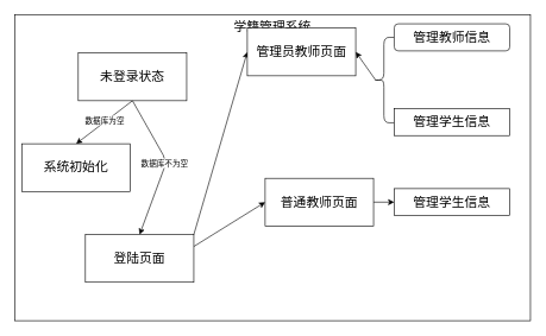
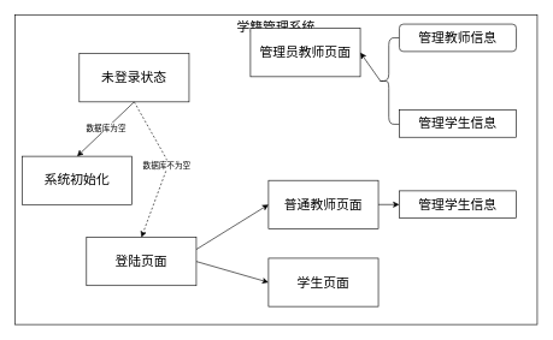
  <mxCell id="0" />
  <mxCell id="1" parent="0" />
  <mxCell id="2" value="学籍管理系统" style="whiteSpace=wrap;html=1;fillColor=light-dark(#FFFFFF,#FFFFFF);strokeColor=light-dark(#000000,#000000);fontColor=light-dark(#000000,#000000);fontSize=18;verticalAlign=top;" vertex="1" parent="1"><mxGeometry x="20" y="20" width="723" height="430" as="geometry" /></mxCell>
  <mxCell id="3" value="" style="edgeStyle=none;html=1;exitX=0.5;exitY=1;exitDx=0;exitDy=0;entryX=0.5;entryY=0;entryDx=0;entryDy=0;strokeColor=light-dark(#000000,#000000);" edge="1" parent="1" source="5" target="6"><mxGeometry relative="1" as="geometry" /></mxCell>
  <mxCell id="4" value="&lt;font style=&quot;color: light-dark(rgb(0, 0, 0), rgb(0, 0, 0)); background-color: light-dark(rgb(255, 255, 255), rgb(255, 255, 255));&quot;&gt;数据库为空&lt;/font&gt;" style="edgeLabel;html=1;align=center;verticalAlign=middle;resizable=0;points=[];fontStyle=0" vertex="1" connectable="0" parent="3"><mxGeometry x="-0.029" y="-2" relative="1" as="geometry"><mxPoint as="offset" /></mxGeometry></mxCell>
  <mxCell id="5" value="&lt;font style=&quot;color: light-dark(rgb(0, 0, 0), rgb(0, 0, 0));&quot;&gt;未登录状态&lt;/font&gt;" style="whiteSpace=wrap;html=1;fillColor=light-dark(#FFFFFF,#FFFFFF);strokeColor=light-dark(#000000,#000000);verticalAlign=middle;fontSize=18;" vertex="1" parent="1"><mxGeometry x="109" y="74" width="152" height="67" as="geometry" /></mxCell>
- <mxCell id="6" value="&lt;font style=&quot;color: light-dark(rgb(0, 0, 0), rgb(0, 0, 0));&quot;&gt;系统初始化&lt;/font&gt;" style="whiteSpace=wrap;html=1;fillColor=light-dark(#FFFFFF,#FFFFFF);strokeColor=light-dark(#000000,#000000);verticalAlign=middle;fontSize=18;" vertex="1" parent="1"><mxGeometry x="30" y="201.5" width="152" height="67" as="geometry" /></mxCell>
+ <mxCell id="6" value="&lt;font style=&quot;color: light-dark(rgb(0, 0, 0), rgb(0, 0, 0));&quot;&gt;系统初始化&lt;/font&gt;" style="whiteSpace=wrap;html=1;fillColor=light-dark(#FFFFFF,#FFFFFF);strokeColor=light-dark(#000000,#000000);verticalAlign=middle;fontSize=18;" vertex="1" parent="1"><mxGeometry x="30" y="216.5" width="152" height="67" as="geometry" /></mxCell>
  <mxCell id="7" style="edgeStyle=none;html=1;exitX=1;exitY=0.5;exitDx=0;exitDy=0;entryX=0;entryY=0.5;entryDx=0;entryDy=0;strokeColor=light-dark(#000000,#000000);" edge="1" parent="1" source="8" target="21"><mxGeometry relative="1" as="geometry" /></mxCell>
  <mxCell id="8" value="&lt;font style=&quot;color: light-dark(rgb(0, 0, 0), rgb(0, 0, 0));&quot;&gt;普通教师页面&lt;/font&gt;" style="whiteSpace=wrap;html=1;fillColor=light-dark(#FFFFFF,#FFFFFF);strokeColor=light-dark(#000000,#000000);verticalAlign=middle;fontSize=18;" vertex="1" parent="1"><mxGeometry x="371" y="250" width="152" height="67" as="geometry" /></mxCell>
- <mxCell id="9" style="edgeStyle=none;html=1;exitX=1;exitY=0;exitDx=0;exitDy=0;entryX=0;entryY=0.5;entryDx=0;entryDy=0;strokeColor=light-dark(#000000,#000000);rounded=0;curved=0;" edge="1" parent="1" source="12" target="15"><mxGeometry relative="1" as="geometry" /></mxCell>
  <mxCell id="10" style="edgeStyle=none;html=1;exitX=1;exitY=0.25;exitDx=0;exitDy=0;entryX=0;entryY=0.5;entryDx=0;entryDy=0;strokeColor=light-dark(#000000,#000000);" edge="1" parent="1" source="12" target="8"><mxGeometry relative="1" as="geometry" /></mxCell>
+ <mxCell id="11" style="edgeStyle=none;html=1;exitX=1;exitY=0.5;exitDx=0;exitDy=0;entryX=0;entryY=0.5;entryDx=0;entryDy=0;strokeColor=light-dark(#000000,#000000);" edge="1" parent="1" source="12" target="16"><mxGeometry relative="1" as="geometry" /></mxCell>
  <mxCell id="12" value="&lt;font style=&quot;color: light-dark(rgb(0, 0, 0), rgb(0, 0, 0));&quot;&gt;登陆页面&lt;/font&gt;" style="whiteSpace=wrap;html=1;fillColor=light-dark(#FFFFFF,#FFFFFF);strokeColor=light-dark(#000000,#000000);verticalAlign=middle;fontSize=18;" vertex="1" parent="1"><mxGeometry x="119" y="329" width="152" height="67" as="geometry" /></mxCell>
- <mxCell id="13" value="" style="edgeStyle=none;html=1;exitX=0.5;exitY=1;exitDx=0;exitDy=0;entryX=0.5;entryY=0;entryDx=0;entryDy=0;strokeColor=light-dark(#000000,#000000);" edge="1" parent="1" source="5" target="12"><mxGeometry relative="1" as="geometry"><mxPoint x="282" y="172" as="sourcePoint" /><mxPoint x="187" y="215" as="targetPoint" /><Array as="points"><mxPoint x="233" y="226" /></Array></mxGeometry></mxCell>
+ <mxCell id="13" value="" style="edgeStyle=none;html=1;exitX=0.5;exitY=1;exitDx=0;exitDy=0;entryX=0.5;entryY=0;entryDx=0;entryDy=0;strokeColor=light-dark(#000000,#000000);dashed=1;" edge="1" parent="1" source="5" target="12"><mxGeometry relative="1" as="geometry"><mxPoint x="282" y="172" as="sourcePoint" /><mxPoint x="187" y="215" as="targetPoint" /><Array as="points"><mxPoint x="233" y="226" /></Array></mxGeometry></mxCell>
  <mxCell id="14" value="&lt;font style=&quot;color: light-dark(rgb(0, 0, 0), rgb(0, 0, 0)); background-color: light-dark(rgb(255, 255, 255), rgb(255, 255, 255));&quot;&gt;数据库不为空&lt;/font&gt;" style="edgeLabel;html=1;align=center;verticalAlign=middle;resizable=0;points=[];fontStyle=0" vertex="1" connectable="0" parent="13"><mxGeometry x="-0.029" y="-2" relative="1" as="geometry"><mxPoint as="offset" /></mxGeometry></mxCell>
  <mxCell id="15" value="&lt;font style=&quot;color: light-dark(rgb(0, 0, 0), rgb(0, 0, 0));&quot;&gt;管理员教师页面&lt;/font&gt;" style="whiteSpace=wrap;html=1;fillColor=light-dark(#FFFFFF,#FFFFFF);strokeColor=light-dark(#000000,#000000);verticalAlign=middle;fontSize=18;" vertex="1" parent="1"><mxGeometry x="346" y="39" width="152" height="67" as="geometry" /></mxCell>
+ <mxCell id="16" value="&lt;font style=&quot;color: light-dark(rgb(0, 0, 0), rgb(0, 0, 0));&quot;&gt;学生页面&lt;/font&gt;" style="whiteSpace=wrap;html=1;fillColor=light-dark(#FFFFFF,#FFFFFF);strokeColor=light-dark(#000000,#000000);verticalAlign=middle;fontSize=18;" vertex="1" parent="1"><mxGeometry x="371" y="358" width="152" height="67" as="geometry" /></mxCell>
  <mxCell id="17" style="edgeStyle=none;html=1;exitX=0.1;exitY=0.5;exitDx=0;exitDy=0;exitPerimeter=0;entryX=1;entryY=0.5;entryDx=0;entryDy=0;" edge="1" parent="1" source="18" target="15"><mxGeometry relative="1" as="geometry" /></mxCell>
  <mxCell id="18" value="" style="shape=curlyBracket;whiteSpace=wrap;html=1;rounded=1;labelPosition=left;verticalLabelPosition=middle;align=right;verticalAlign=middle;strokeColor=light-dark(#000000,#000000);" vertex="1" parent="1"><mxGeometry x="523" y="52" width="29" height="120" as="geometry" /></mxCell>
  <mxCell id="19" value="&lt;font style=&quot;color: light-dark(rgb(0, 0, 0), rgb(0, 0, 0));&quot;&gt;管理学生信息&lt;/font&gt;" style="whiteSpace=wrap;html=1;fillColor=light-dark(#FFFFFF,#FFFFFF);strokeColor=light-dark(#000000,#000000);verticalAlign=middle;fontSize=18;" vertex="1" parent="1"><mxGeometry x="552" y="152" width="162" height="38" as="geometry" /></mxCell>
  <mxCell id="20" value="&lt;font style=&quot;color: light-dark(rgb(0, 0, 0), rgb(0, 0, 0));&quot;&gt;管理教师信息&lt;/font&gt;" style="whiteSpace=wrap;html=1;fillColor=light-dark(#FFFFFF,#FFFFFF);strokeColor=light-dark(#000000,#000000);verticalAlign=middle;fontSize=18;rounded=1;" vertex="1" parent="1"><mxGeometry x="552" y="33" width="162" height="38" as="geometry" /></mxCell>
  <mxCell id="21" value="&lt;font style=&quot;color: light-dark(rgb(0, 0, 0), rgb(0, 0, 0));&quot;&gt;管理学生信息&lt;/font&gt;" style="whiteSpace=wrap;html=1;fillColor=light-dark(#FFFFFF,#FFFFFF);strokeColor=light-dark(#000000,#000000);verticalAlign=middle;fontSize=18;" vertex="1" parent="1"><mxGeometry x="552" y="264.5" width="162" height="38" as="geometry" /></mxCell>
